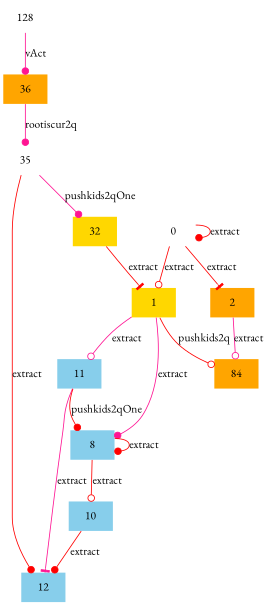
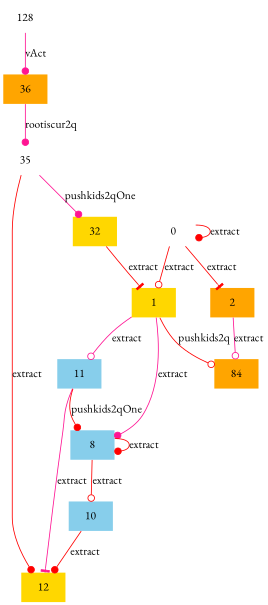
  digraph {
    fontname="EB Garamond"
    node [color=darkorange fillcolor=skyblue fontname="EB Garamond" shape=plaintext style=filled]
    edge [arrowhead=dot color=red fontname="EB Garamond"]
    128 [fillcolor=white]
    36 [fillcolor=orange]
    35 [color=black fillcolor=white]
    32 [fillcolor=gold]
-   12
+   12 [fillcolor=gold]
    1 [fillcolor=gold]
    11
    8 [color=black]
    84 [fillcolor=orange]
    0 [fillcolor=white]
    2 [fillcolor=orange]
    10 [color=black]
    128 -> 36 [color=deeppink label=vAct]
    36 -> 35 [color=deeppink label=rootiscur2q]
    35 -> 32 [color=deeppink label=pushkids2qOne]
    35 -> 12 [label=extract]
    32 -> 1 [arrowhead=tee label=extract]
    1 -> 11 [arrowhead=odot color=deeppink label=extract]
    1 -> 8 [color=deeppink label=extract]
    1 -> 84 [arrowhead=odot label=pushkids2q]
    11 -> 12 [arrowhead=tee color=deeppink label=extract]
    11 -> 8 [label=pushkids2qOne]
    8 -> 8 [label=extract]
    8 -> 10 [arrowhead=odot label=extract]
    0 -> 1 [arrowhead=odot label=extract]
    0 -> 0 [label=extract]
    0 -> 2 [arrowhead=tee label=extract]
    2 -> 84 [arrowhead=odot color=deeppink label=extract]
    10 -> 12 [label=extract]
  }
